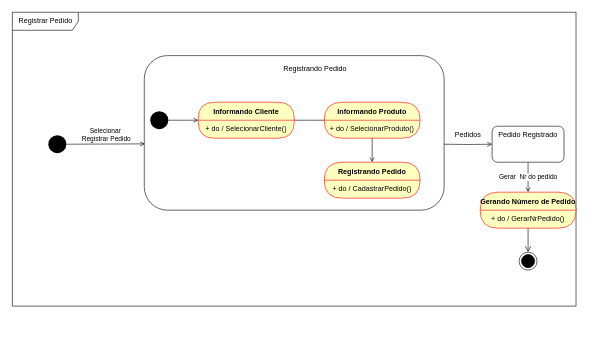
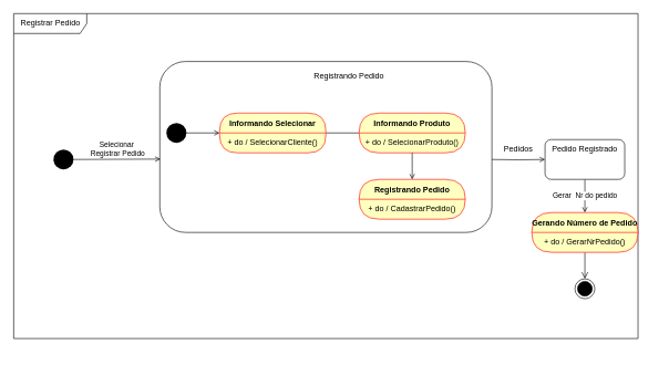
  <mxCell id="0" />
  <mxCell id="1" parent="0" />
  <mxCell id="2" value="Registrar Pedido" style="shape=umlFrame;html=1;width=110;height=30;labelBackgroundColor=none;swimlaneFillColor=#FFFFFF;fillColor=none;" parent="1" vertex="1"><mxGeometry x="20" y="20" width="940" height="490" as="geometry" /></mxCell>
  <mxCell id="3" style="edgeStyle=orthogonalEdgeStyle;rounded=0;orthogonalLoop=1;jettySize=auto;html=1;entryX=0.5;entryY=0;entryDx=0;entryDy=0;endArrow=open;endFill=0;" parent="1" edge="1"><mxGeometry relative="1" as="geometry"><mxPoint x="510" y="393" as="sourcePoint" /></mxGeometry></mxCell>
  <mxCell id="4" style="edgeStyle=orthogonalEdgeStyle;rounded=0;orthogonalLoop=1;jettySize=auto;html=1;exitX=0.5;exitY=1;exitDx=0;exitDy=0;" parent="1" edge="1"><mxGeometry relative="1" as="geometry"><mxPoint x="985" y="545" as="sourcePoint" /><mxPoint x="985" y="545" as="targetPoint" /></mxGeometry></mxCell>
  <mxCell id="5" value="" style="rounded=1;whiteSpace=wrap;html=1;" parent="1" vertex="1"><mxGeometry x="240" y="92.25" width="500" height="257.75" as="geometry" /></mxCell>
  <mxCell id="6" value="" style="html=1;verticalAlign=bottom;startArrow=oval;startFill=1;endArrow=open;startSize=8;rounded=0;endFill=0;" parent="1" edge="1"><mxGeometry width="60" relative="1" as="geometry"><mxPoint x="270" y="200" as="sourcePoint" /><mxPoint x="330" y="200" as="targetPoint" /></mxGeometry></mxCell>
  <mxCell id="7" style="edgeStyle=orthogonalEdgeStyle;rounded=0;orthogonalLoop=1;jettySize=auto;html=1;entryX=0;entryY=0;entryDx=0;entryDy=0;endArrow=none;endFill=0;" parent="1" source="8" target="13" edge="1"><mxGeometry relative="1" as="geometry"><Array as="points"><mxPoint x="540" y="200" /><mxPoint x="540" y="200" /></Array></mxGeometry></mxCell>
- <mxCell id="8" value="Informando Cliente" style="swimlane;fontStyle=1;align=center;verticalAlign=middle;childLayout=stackLayout;horizontal=1;startSize=30;horizontalStack=0;resizeParent=0;resizeLast=1;container=0;fontColor=#000000;collapsible=0;rounded=1;arcSize=30;strokeColor=#ff0000;fillColor=#ffffc0;swimlaneFillColor=#ffffc0;dropTarget=0;" parent="1" vertex="1"><mxGeometry x="330" y="170" width="160" height="60" as="geometry" /></mxCell>
+ <mxCell id="8" value="Informando Selecionar" style="swimlane;fontStyle=1;align=center;verticalAlign=middle;childLayout=stackLayout;horizontal=1;startSize=30;horizontalStack=0;resizeParent=0;resizeLast=1;container=0;fontColor=#000000;collapsible=0;rounded=1;arcSize=30;strokeColor=#ff0000;fillColor=#ffffc0;swimlaneFillColor=#ffffc0;dropTarget=0;" parent="1" vertex="1"><mxGeometry x="330" y="170" width="160" height="60" as="geometry" /></mxCell>
  <mxCell id="9" value="+ do / SelecionarCliente()" style="text;html=1;strokeColor=none;fillColor=none;align=center;verticalAlign=middle;spacingLeft=4;spacingRight=4;whiteSpace=wrap;overflow=hidden;rotatable=0;fontColor=#000000;" parent="8" vertex="1"><mxGeometry y="30" width="160" height="30" as="geometry" /></mxCell>
  <mxCell id="10" value="+" style="text;html=1;strokeColor=none;fillColor=none;align=center;verticalAlign=middle;spacingLeft=4;spacingRight=4;whiteSpace=wrap;overflow=hidden;rotatable=0;fontColor=#000000;" parent="8" vertex="1"><mxGeometry y="60" width="160" as="geometry" /></mxCell>
  <mxCell id="11" value="Registrando Pedido" style="text;html=1;strokeColor=none;fillColor=none;align=center;verticalAlign=middle;whiteSpace=wrap;rounded=0;" parent="1" vertex="1"><mxGeometry x="420" y="100" width="210" height="30" as="geometry" /></mxCell>
  <mxCell id="12" value="Informando Produto" style="swimlane;fontStyle=1;align=center;verticalAlign=middle;childLayout=stackLayout;horizontal=1;startSize=30;horizontalStack=0;resizeParent=0;resizeLast=1;container=0;fontColor=#000000;collapsible=0;rounded=1;arcSize=34;strokeColor=#ff0000;fillColor=#ffffc0;swimlaneFillColor=#ffffc0;dropTarget=0;" parent="1" vertex="1"><mxGeometry x="540" y="170" width="160" height="60" as="geometry" /></mxCell>
  <mxCell id="13" value="+ do / SelecionarProduto()" style="text;html=1;strokeColor=none;fillColor=none;align=center;verticalAlign=middle;spacingLeft=4;spacingRight=4;whiteSpace=wrap;overflow=hidden;rotatable=0;fontColor=#000000;" parent="12" vertex="1"><mxGeometry y="30" width="160" height="30" as="geometry" /></mxCell>
  <mxCell id="14" value="+" style="text;html=1;strokeColor=none;fillColor=none;align=center;verticalAlign=middle;spacingLeft=4;spacingRight=4;whiteSpace=wrap;overflow=hidden;rotatable=0;fontColor=#000000;" parent="12" vertex="1"><mxGeometry y="60" width="160" as="geometry" /></mxCell>
  <mxCell id="15" style="edgeStyle=orthogonalEdgeStyle;rounded=0;orthogonalLoop=1;jettySize=auto;html=1;entryX=0;entryY=0.5;entryDx=0;entryDy=0;endArrow=open;endFill=0;" parent="1" target="21" edge="1"><mxGeometry relative="1" as="geometry"><mxPoint x="740" y="240" as="sourcePoint" /></mxGeometry></mxCell>
  <mxCell id="16" value="Registrando Pedido" style="swimlane;fontStyle=1;align=center;verticalAlign=middle;childLayout=stackLayout;horizontal=1;startSize=30;horizontalStack=0;resizeParent=0;resizeLast=1;container=0;fontColor=#000000;collapsible=0;rounded=1;arcSize=34;strokeColor=#ff0000;fillColor=#ffffc0;swimlaneFillColor=#ffffc0;dropTarget=0;" parent="1" vertex="1"><mxGeometry x="540" y="270" width="160" height="60" as="geometry" /></mxCell>
  <mxCell id="17" value="+ do / CadastrarPedido()" style="text;html=1;strokeColor=none;fillColor=none;align=center;verticalAlign=middle;spacingLeft=4;spacingRight=4;whiteSpace=wrap;overflow=hidden;rotatable=0;fontColor=#000000;" parent="16" vertex="1"><mxGeometry y="30" width="160" height="30" as="geometry" /></mxCell>
  <mxCell id="18" value="+" style="text;html=1;strokeColor=none;fillColor=none;align=center;verticalAlign=middle;spacingLeft=4;spacingRight=4;whiteSpace=wrap;overflow=hidden;rotatable=0;fontColor=#000000;" parent="16" vertex="1"><mxGeometry y="60" width="160" as="geometry" /></mxCell>
  <mxCell id="19" style="edgeStyle=orthogonalEdgeStyle;rounded=0;orthogonalLoop=1;jettySize=auto;html=1;entryX=0.5;entryY=0;entryDx=0;entryDy=0;endArrow=open;endFill=0;" parent="1" source="13" target="16" edge="1"><mxGeometry relative="1" as="geometry" /></mxCell>
  <mxCell id="20" value="Gerar&amp;nbsp; Nr do pedido" style="edgeStyle=orthogonalEdgeStyle;rounded=0;orthogonalLoop=1;jettySize=auto;html=1;endArrow=open;endFill=0;" parent="1" source="21" target="25" edge="1"><mxGeometry relative="1" as="geometry" /></mxCell>
  <mxCell id="21" value="" style="rounded=1;whiteSpace=wrap;html=1;align=center;" parent="1" vertex="1"><mxGeometry x="820" y="210" width="120" height="60" as="geometry" /></mxCell>
  <mxCell id="22" value="Pedido Registrado" style="text;html=1;strokeColor=none;fillColor=none;align=center;verticalAlign=middle;whiteSpace=wrap;rounded=0;" parent="1" vertex="1"><mxGeometry x="820" y="210" width="120" height="30" as="geometry" /></mxCell>
  <mxCell id="23" value="Pedidos" style="text;html=1;strokeColor=none;fillColor=none;align=center;verticalAlign=middle;whiteSpace=wrap;rounded=0;" parent="1" vertex="1"><mxGeometry x="750" y="210" width="60" height="30" as="geometry" /></mxCell>
  <mxCell id="24" style="edgeStyle=orthogonalEdgeStyle;rounded=0;orthogonalLoop=1;jettySize=auto;html=1;entryX=0.5;entryY=0;entryDx=0;entryDy=0;endArrow=open;endFill=0;endSize=8;" parent="1" source="25" target="28" edge="1"><mxGeometry relative="1" as="geometry" /></mxCell>
  <mxCell id="25" value="Gerando Número de Pedido" style="swimlane;fontStyle=1;align=center;verticalAlign=middle;childLayout=stackLayout;horizontal=1;startSize=30;horizontalStack=0;resizeParent=0;resizeLast=1;container=0;fontColor=#000000;collapsible=0;rounded=1;arcSize=34;strokeColor=#ff0000;fillColor=#ffffc0;swimlaneFillColor=#ffffc0;dropTarget=0;" parent="1" vertex="1"><mxGeometry x="800" y="320" width="160" height="60" as="geometry" /></mxCell>
  <mxCell id="26" value="+ do / GerarNrPedido()" style="text;html=1;strokeColor=none;fillColor=none;align=center;verticalAlign=middle;spacingLeft=4;spacingRight=4;whiteSpace=wrap;overflow=hidden;rotatable=0;fontColor=#000000;" parent="25" vertex="1"><mxGeometry y="30" width="160" height="30" as="geometry" /></mxCell>
  <mxCell id="27" value="+" style="text;html=1;strokeColor=none;fillColor=none;align=center;verticalAlign=middle;spacingLeft=4;spacingRight=4;whiteSpace=wrap;overflow=hidden;rotatable=0;fontColor=#000000;" parent="25" vertex="1"><mxGeometry y="60" width="160" as="geometry" /></mxCell>
  <mxCell id="28" value="" style="ellipse;html=1;shape=endState;fillColor=#000000;strokeColor=#000000;" parent="1" vertex="1"><mxGeometry x="865" y="420" width="30" height="30" as="geometry" /></mxCell>
  <mxCell id="29" value="Selecionar&lt;br&gt;&amp;nbsp;Registrar Pedido" style="html=1;verticalAlign=bottom;startArrow=none;startFill=1;endArrow=open;startSize=8;rounded=0;entryX=0.002;entryY=0.571;entryDx=0;entryDy=0;entryPerimeter=0;endFill=0;" parent="1" target="5" edge="1" source="30"><mxGeometry x="-0.007" width="60" relative="1" as="geometry"><mxPoint x="100" y="239.52" as="sourcePoint" /><mxPoint x="160" y="239.52" as="targetPoint" /><mxPoint as="offset" /></mxGeometry></mxCell>
  <mxCell id="30" value="" style="ellipse;fillColor=#000000;strokeColor=none;" vertex="1" parent="1"><mxGeometry x="80" y="225" width="30" height="30" as="geometry" /></mxCell>
  <mxCell id="31" value="" style="html=1;verticalAlign=bottom;startArrow=oval;startFill=1;endArrow=none;startSize=8;rounded=0;entryX=0.002;entryY=0.571;entryDx=0;entryDy=0;entryPerimeter=0;" edge="1" parent="1" target="30"><mxGeometry x="-0.007" width="60" relative="1" as="geometry"><mxPoint x="100" y="239.52" as="sourcePoint" /><mxPoint x="241" y="239.425" as="targetPoint" /><mxPoint as="offset" /></mxGeometry></mxCell>
  <mxCell id="32" value="" style="ellipse;fillColor=#000000;strokeColor=none;" vertex="1" parent="1"><mxGeometry x="250" y="185" width="30" height="30" as="geometry" /></mxCell>
